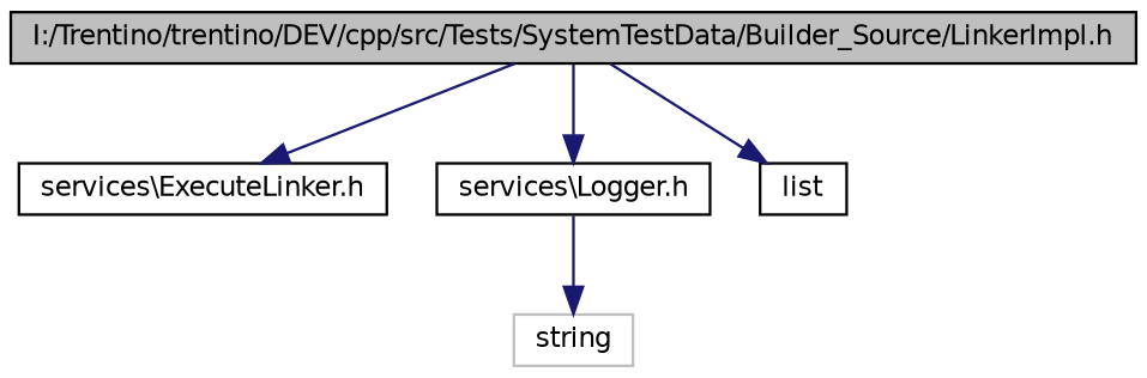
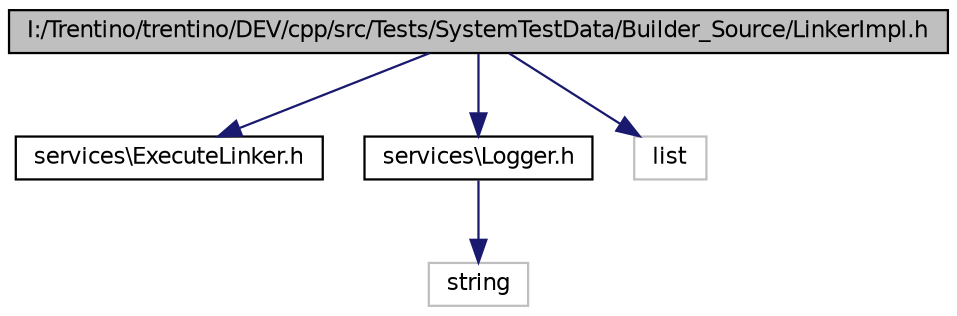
  digraph {
    node [color=black fillcolor=white fontname=Helvetica fontsize=10 shape=record style=filled]
    edge [color=midnightblue fontname=Helvetica fontsize=10 labelfontname=Helvetica labelfontsize=10 style=solid]
    n1 [fillcolor=grey75 fontcolor=black height=0.2 label="I:/Trentino/trentino/DEV/cpp/src/Tests/SystemTestData/Builder_Source/LinkerImpl.h" width=0.4]
    n2 [height=0.2 label="services\\ExecuteLinker.h" width=0.4]
    n3 [height=0.2 label="services\\Logger.h" width=0.4]
-   n4 [height=0.2 label=list width=0.4]
+   n4 [color=grey75 height=0.2 label=list width=0.4]
    n5 [color=grey75 height=0.2 label=string width=0.4]
    n1 -> n2
    n1 -> n3
    n1 -> n4
    n3 -> n5
  }
